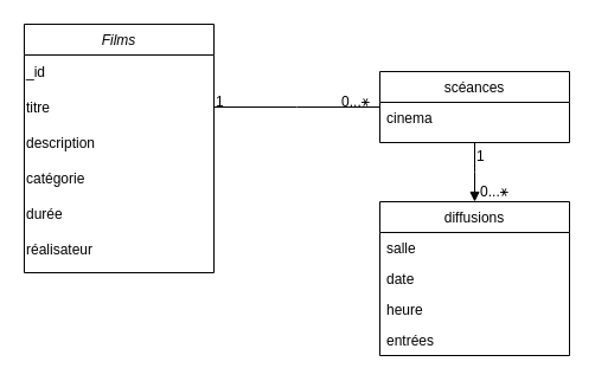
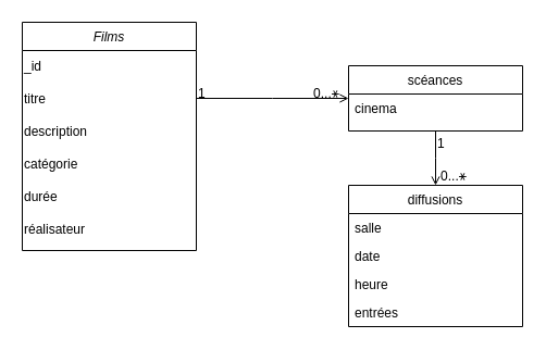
  <mxCell id="0" />
  <mxCell id="1" parent="0" />
  <mxCell id="2" value="Films" style="swimlane;fontStyle=2;align=center;verticalAlign=top;childLayout=stackLayout;horizontal=1;startSize=26;horizontalStack=0;resizeParent=1;resizeLast=0;collapsible=1;marginBottom=0;rounded=0;shadow=0;strokeWidth=1;fillColor=default;gradientColor=none;swimlaneFillColor=#FFFFFF;" parent="1" vertex="1"><mxGeometry x="20" y="20" width="160" height="210" as="geometry"><mxRectangle x="230" y="140" width="160" height="26" as="alternateBounds" /></mxGeometry></mxCell>
  <mxCell id="3" value="&lt;div align=&quot;left&quot;&gt;_id&lt;/div&gt;" style="text;html=1;strokeColor=none;fillColor=none;align=left;verticalAlign=middle;whiteSpace=wrap;rounded=0;" vertex="1" parent="2"><mxGeometry y="26" width="160" height="30" as="geometry" /></mxCell>
  <mxCell id="4" value="titre" style="text;html=1;strokeColor=none;fillColor=none;align=left;verticalAlign=middle;whiteSpace=wrap;rounded=0;" vertex="1" parent="2"><mxGeometry y="56" width="160" height="30" as="geometry" /></mxCell>
  <mxCell id="5" value="description" style="text;html=1;strokeColor=none;fillColor=none;align=left;verticalAlign=middle;whiteSpace=wrap;rounded=0;" vertex="1" parent="2"><mxGeometry y="86" width="160" height="30" as="geometry" /></mxCell>
  <mxCell id="6" value="&lt;div align=&quot;left&quot;&gt;catégorie&lt;/div&gt;" style="text;html=1;strokeColor=none;fillColor=none;align=left;verticalAlign=middle;whiteSpace=wrap;rounded=0;" vertex="1" parent="2"><mxGeometry y="116" width="160" height="30" as="geometry" /></mxCell>
  <mxCell id="7" value="durée" style="text;html=1;strokeColor=none;fillColor=none;align=left;verticalAlign=middle;whiteSpace=wrap;rounded=0;" vertex="1" parent="2"><mxGeometry y="146" width="160" height="30" as="geometry" /></mxCell>
  <mxCell id="8" value="réalisateur" style="text;html=1;strokeColor=none;fillColor=none;align=left;verticalAlign=middle;whiteSpace=wrap;rounded=0;" vertex="1" parent="2"><mxGeometry y="176" width="160" height="30" as="geometry" /></mxCell>
  <mxCell id="9" value="scéances" style="swimlane;fontStyle=0;align=center;verticalAlign=top;childLayout=stackLayout;horizontal=1;startSize=26;horizontalStack=0;resizeParent=1;resizeLast=0;collapsible=1;marginBottom=0;rounded=0;shadow=0;strokeWidth=1;swimlaneFillColor=#FFFFFF;" parent="1" vertex="1"><mxGeometry x="320" y="60" width="160" height="60" as="geometry"><mxRectangle x="550" y="140" width="160" height="26" as="alternateBounds" /></mxGeometry></mxCell>
  <mxCell id="10" value="cinema" style="text;align=left;verticalAlign=top;spacingLeft=4;spacingRight=4;overflow=hidden;rotatable=0;points=[[0,0.5],[1,0.5]];portConstraint=eastwest;" parent="9" vertex="1"><mxGeometry y="26" width="160" height="26" as="geometry" /></mxCell>
- <mxCell id="11" value="" style="endArrow=none;shadow=0;strokeWidth=1;rounded=0;endFill=1;edgeStyle=elbowEdgeStyle;elbow=vertical;" parent="1" source="2" target="9" edge="1"><mxGeometry x="0.5" y="41" relative="1" as="geometry"><mxPoint x="180" y="92" as="sourcePoint" /><mxPoint x="340" y="92" as="targetPoint" /><mxPoint x="-40" y="32" as="offset" /></mxGeometry></mxCell>
+ <mxCell id="11" value="" style="endArrow=open;shadow=0;strokeWidth=1;rounded=0;endFill=1;edgeStyle=elbowEdgeStyle;elbow=vertical;" parent="1" source="2" target="9" edge="1"><mxGeometry x="0.5" y="41" relative="1" as="geometry"><mxPoint x="180" y="92" as="sourcePoint" /><mxPoint x="340" y="92" as="targetPoint" /><mxPoint x="-40" y="32" as="offset" /></mxGeometry></mxCell>
  <mxCell id="12" value="1" style="resizable=0;align=left;verticalAlign=bottom;labelBackgroundColor=none;fontSize=12;" parent="11" connectable="0" vertex="1"><mxGeometry x="-1" relative="1" as="geometry"><mxPoint y="4" as="offset" /></mxGeometry></mxCell>
  <mxCell id="13" value="0...⚹" style="resizable=0;align=right;verticalAlign=bottom;labelBackgroundColor=none;fontSize=12;" parent="11" connectable="0" vertex="1"><mxGeometry x="1" relative="1" as="geometry"><mxPoint x="-7" y="4" as="offset" /></mxGeometry></mxCell>
  <mxCell id="14" value="diffusions" style="swimlane;fontStyle=0;align=center;verticalAlign=top;childLayout=stackLayout;horizontal=1;startSize=26;horizontalStack=0;resizeParent=1;resizeLast=0;collapsible=1;marginBottom=0;rounded=0;shadow=0;strokeWidth=1;swimlaneFillColor=#FFFFFF;" vertex="1" parent="1"><mxGeometry x="320" y="170" width="160" height="130" as="geometry"><mxRectangle x="550" y="140" width="160" height="26" as="alternateBounds" /></mxGeometry></mxCell>
  <mxCell id="15" value="salle" style="text;align=left;verticalAlign=top;spacingLeft=4;spacingRight=4;overflow=hidden;rotatable=0;points=[[0,0.5],[1,0.5]];portConstraint=eastwest;" vertex="1" parent="14"><mxGeometry y="26" width="160" height="26" as="geometry" /></mxCell>
  <mxCell id="16" value="date" style="text;align=left;verticalAlign=top;spacingLeft=4;spacingRight=4;overflow=hidden;rotatable=0;points=[[0,0.5],[1,0.5]];portConstraint=eastwest;" vertex="1" parent="14"><mxGeometry y="52" width="160" height="26" as="geometry" /></mxCell>
  <mxCell id="17" value="heure" style="text;align=left;verticalAlign=top;spacingLeft=4;spacingRight=4;overflow=hidden;rotatable=0;points=[[0,0.5],[1,0.5]];portConstraint=eastwest;" vertex="1" parent="14"><mxGeometry y="78" width="160" height="26" as="geometry" /></mxCell>
  <mxCell id="18" value="entrées" style="text;align=left;verticalAlign=top;spacingLeft=4;spacingRight=4;overflow=hidden;rotatable=0;points=[[0,0.5],[1,0.5]];portConstraint=eastwest;" vertex="1" parent="14"><mxGeometry y="104" width="160" height="26" as="geometry" /></mxCell>
- <mxCell id="19" value="" style="endArrow=block;shadow=0;strokeWidth=1;rounded=0;endFill=1;edgeStyle=elbowEdgeStyle;elbow=vertical;exitX=0.5;exitY=1;exitDx=0;exitDy=0;entryX=0.5;entryY=0;entryDx=0;entryDy=0;" edge="1" parent="1" source="9" target="14"><mxGeometry x="0.5" y="41" relative="1" as="geometry"><mxPoint x="190" y="99.857" as="sourcePoint" /><mxPoint x="330" y="99.857" as="targetPoint" /><mxPoint x="-40" y="32" as="offset" /></mxGeometry></mxCell>
+ <mxCell id="19" value="" style="endArrow=open;shadow=0;strokeWidth=1;rounded=0;endFill=1;edgeStyle=elbowEdgeStyle;elbow=vertical;exitX=0.5;exitY=1;exitDx=0;exitDy=0;entryX=0.5;entryY=0;entryDx=0;entryDy=0;" edge="1" parent="1" source="9" target="14"><mxGeometry x="0.5" y="41" relative="1" as="geometry"><mxPoint x="190" y="99.857" as="sourcePoint" /><mxPoint x="330" y="99.857" as="targetPoint" /><mxPoint x="-40" y="32" as="offset" /></mxGeometry></mxCell>
  <mxCell id="20" value="1" style="resizable=0;align=left;verticalAlign=bottom;labelBackgroundColor=none;fontSize=12;" connectable="0" vertex="1" parent="19"><mxGeometry x="-1" relative="1" as="geometry"><mxPoint y="20" as="offset" /></mxGeometry></mxCell>
  <mxCell id="21" value="0...⚹" style="resizable=0;align=right;verticalAlign=bottom;labelBackgroundColor=none;fontSize=12;" connectable="0" vertex="1" parent="19"><mxGeometry x="1" relative="1" as="geometry"><mxPoint x="30" as="offset" /></mxGeometry></mxCell>
